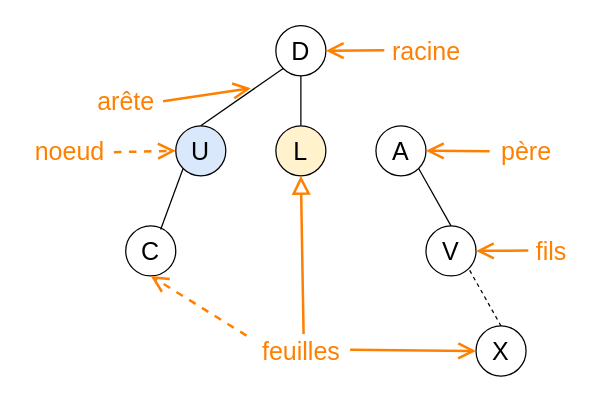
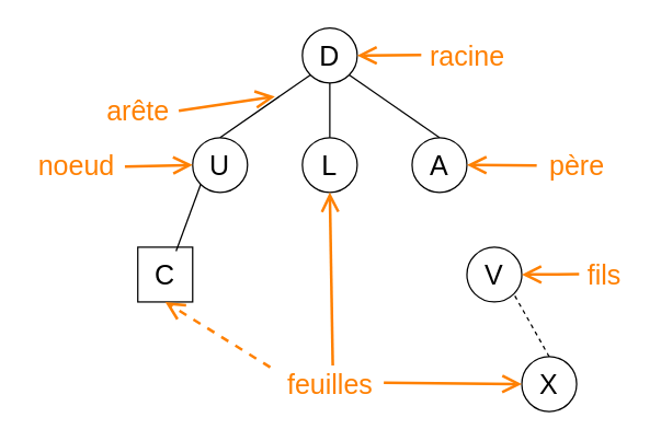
  <mxCell id="0" />
  <mxCell id="1" parent="0" />
  <mxCell id="2" value="&lt;font style=&quot;font-size: 20px;&quot;&gt;D&lt;/font&gt;" style="ellipse;whiteSpace=wrap;html=1;" vertex="1" parent="1"><mxGeometry x="220" y="20" width="40" height="40" as="geometry" /></mxCell>
- <mxCell id="3" value="&lt;font style=&quot;font-size: 20px;&quot;&gt;U&lt;/font&gt;" style="ellipse;whiteSpace=wrap;html=1;fillColor=#dae8fc;" vertex="1" parent="1"><mxGeometry x="140" y="100" width="40" height="40" as="geometry" /></mxCell>
- <mxCell id="4" value="&lt;font style=&quot;font-size: 20px;&quot;&gt;C&lt;/font&gt;" style="ellipse;whiteSpace=wrap;html=1;" vertex="1" parent="1"><mxGeometry x="100" y="180" width="40" height="40" as="geometry" /></mxCell>
- <mxCell id="5" value="&lt;font style=&quot;font-size: 20px;&quot;&gt;L&lt;/font&gt;" style="ellipse;whiteSpace=wrap;html=1;fillColor=#fff2cc;" vertex="1" parent="1"><mxGeometry x="220" y="100" width="40" height="40" as="geometry" /></mxCell>
+ <mxCell id="3" value="&lt;font style=&quot;font-size: 20px;&quot;&gt;U&lt;/font&gt;" style="ellipse;whiteSpace=wrap;html=1;" vertex="1" parent="1"><mxGeometry x="140" y="100" width="40" height="40" as="geometry" /></mxCell>
+ <mxCell id="4" value="&lt;font style=&quot;font-size: 20px;&quot;&gt;C&lt;/font&gt;" style="whiteSpace=wrap;html=1;rounded=0;" vertex="1" parent="1"><mxGeometry x="100" y="180" width="40" height="40" as="geometry" /></mxCell>
+ <mxCell id="5" value="&lt;font style=&quot;font-size: 20px;&quot;&gt;L&lt;/font&gt;" style="ellipse;whiteSpace=wrap;html=1;" vertex="1" parent="1"><mxGeometry x="220" y="100" width="40" height="40" as="geometry" /></mxCell>
  <mxCell id="6" value="&lt;font style=&quot;font-size: 20px;&quot;&gt;A&lt;/font&gt;" style="ellipse;whiteSpace=wrap;html=1;" vertex="1" parent="1"><mxGeometry x="300" y="100" width="40" height="40" as="geometry" /></mxCell>
  <mxCell id="7" value="&lt;font style=&quot;font-size: 20px;&quot;&gt;V&lt;br&gt;&lt;/font&gt;" style="ellipse;whiteSpace=wrap;html=1;" vertex="1" parent="1"><mxGeometry x="340" y="180" width="40" height="40" as="geometry" /></mxCell>
  <mxCell id="8" value="&lt;font style=&quot;font-size: 20px;&quot;&gt;X&lt;/font&gt;" style="ellipse;whiteSpace=wrap;html=1;" vertex="1" parent="1"><mxGeometry x="380" y="260" width="40" height="40" as="geometry" /></mxCell>
  <mxCell id="9" value="" style="endArrow=none;html=1;rounded=0;fontSize=20;entryX=0;entryY=1;entryDx=0;entryDy=0;exitX=0.5;exitY=0;exitDx=0;exitDy=0;" edge="1" parent="1" source="3" target="2"><mxGeometry width="50" height="50" relative="1" as="geometry"><mxPoint x="230" y="300" as="sourcePoint" /><mxPoint x="280" y="250" as="targetPoint" /></mxGeometry></mxCell>
  <mxCell id="10" value="" style="endArrow=none;html=1;rounded=0;fontSize=20;entryX=0.5;entryY=1;entryDx=0;entryDy=0;exitX=0.5;exitY=0;exitDx=0;exitDy=0;" edge="1" parent="1" source="5" target="2"><mxGeometry width="50" height="50" relative="1" as="geometry"><mxPoint x="230" y="300" as="sourcePoint" /><mxPoint x="280" y="250" as="targetPoint" /></mxGeometry></mxCell>
+ <mxCell id="11" value="" style="endArrow=none;html=1;rounded=0;fontSize=20;entryX=1;entryY=1;entryDx=0;entryDy=0;exitX=0.5;exitY=0;exitDx=0;exitDy=0;" edge="1" parent="1" source="6" target="2"><mxGeometry width="50" height="50" relative="1" as="geometry"><mxPoint x="230" y="300" as="sourcePoint" /><mxPoint x="280" y="250" as="targetPoint" /></mxGeometry></mxCell>
  <mxCell id="12" value="" style="endArrow=none;html=1;rounded=0;fontSize=20;entryX=0;entryY=1;entryDx=0;entryDy=0;exitX=0.698;exitY=0.071;exitDx=0;exitDy=0;exitPerimeter=0;" edge="1" parent="1" source="4" target="3"><mxGeometry width="50" height="50" relative="1" as="geometry"><mxPoint x="230" y="300" as="sourcePoint" /><mxPoint x="280" y="250" as="targetPoint" /></mxGeometry></mxCell>
- <mxCell id="13" value="" style="endArrow=none;html=1;rounded=0;fontSize=20;entryX=1;entryY=1;entryDx=0;entryDy=0;exitX=0.5;exitY=0;exitDx=0;exitDy=0;" edge="1" parent="1" source="7" target="6"><mxGeometry width="50" height="50" relative="1" as="geometry"><mxPoint x="230" y="300" as="sourcePoint" /><mxPoint x="280" y="250" as="targetPoint" /></mxGeometry></mxCell>
  <mxCell id="14" value="" style="endArrow=none;html=1;rounded=0;fontSize=20;entryX=1;entryY=1;entryDx=0;entryDy=0;exitX=0.5;exitY=0;exitDx=0;exitDy=0;dashed=1;" edge="1" parent="1" source="8" target="7"><mxGeometry width="50" height="50" relative="1" as="geometry"><mxPoint x="230" y="300" as="sourcePoint" /><mxPoint x="280" y="250" as="targetPoint" /></mxGeometry></mxCell>
  <mxCell id="15" value="&lt;font color=&quot;#ff8000&quot;&gt;racine&lt;/font&gt;" style="text;html=1;align=center;verticalAlign=middle;resizable=0;points=[];autosize=1;strokeColor=none;fillColor=none;fontSize=20;" vertex="1" parent="1"><mxGeometry x="305" y="25" width="70" height="30" as="geometry" /></mxCell>
  <mxCell id="16" value="&lt;font color=&quot;#ff8000&quot;&gt;arête&lt;/font&gt;" style="text;html=1;align=center;verticalAlign=middle;resizable=0;points=[];autosize=1;strokeColor=none;fillColor=none;fontSize=20;" vertex="1" parent="1"><mxGeometry x="70" y="65" width="60" height="30" as="geometry" /></mxCell>
  <mxCell id="17" value="&lt;font color=&quot;#ff8000&quot;&gt;noeud&lt;/font&gt;" style="text;html=1;align=center;verticalAlign=middle;resizable=0;points=[];autosize=1;strokeColor=none;fillColor=none;fontSize=20;" vertex="1" parent="1"><mxGeometry x="20" y="105" width="70" height="30" as="geometry" /></mxCell>
  <mxCell id="18" value="&lt;font color=&quot;#ff8000&quot;&gt;père&lt;/font&gt;" style="text;html=1;align=center;verticalAlign=middle;resizable=0;points=[];autosize=1;strokeColor=none;fillColor=none;fontSize=20;" vertex="1" parent="1"><mxGeometry x="390" y="105" width="60" height="30" as="geometry" /></mxCell>
  <mxCell id="19" value="&lt;font color=&quot;#ff8000&quot;&gt;fils&lt;/font&gt;" style="text;html=1;align=center;verticalAlign=middle;resizable=0;points=[];autosize=1;strokeColor=none;fillColor=none;fontSize=20;" vertex="1" parent="1"><mxGeometry x="420" y="185" width="40" height="30" as="geometry" /></mxCell>
  <mxCell id="20" value="&lt;font color=&quot;#ff8000&quot;&gt;feuilles&lt;/font&gt;" style="text;html=1;align=center;verticalAlign=middle;resizable=0;points=[];autosize=1;strokeColor=none;fillColor=none;fontSize=20;" vertex="1" parent="1"><mxGeometry x="200" y="265" width="80" height="30" as="geometry" /></mxCell>
  <mxCell id="21" value="" style="endArrow=open;html=1;rounded=0;fontSize=20;fontColor=#FF8000;exitX=-0.043;exitY=0.091;exitDx=0;exitDy=0;exitPerimeter=0;entryX=0.5;entryY=1;entryDx=0;entryDy=0;endFill=0;strokeColor=#FF8000;strokeWidth=2;targetPerimeterSpacing=6;sourcePerimeterSpacing=6;endSize=10;startSize=7;dashed=1;" edge="1" parent="1" source="20" target="4"><mxGeometry width="50" height="50" relative="1" as="geometry"><mxPoint x="230" y="300" as="sourcePoint" /><mxPoint x="280" y="250" as="targetPoint" /></mxGeometry></mxCell>
- <mxCell id="22" value="" style="endArrow=block;html=1;rounded=0;fontSize=20;fontColor=#FF8000;exitX=0.527;exitY=0.045;exitDx=0;exitDy=0;exitPerimeter=0;entryX=0.5;entryY=1;entryDx=0;entryDy=0;endFill=0;strokeColor=#FF8000;strokeWidth=2;targetPerimeterSpacing=6;sourcePerimeterSpacing=6;endSize=10;startSize=7;" edge="1" parent="1" source="20" target="5"><mxGeometry width="50" height="50" relative="1" as="geometry"><mxPoint x="233.92" y="272.84" as="sourcePoint" /><mxPoint x="130" y="230" as="targetPoint" /></mxGeometry></mxCell>
+ <mxCell id="22" value="" style="endArrow=open;html=1;rounded=0;fontSize=20;fontColor=#FF8000;exitX=0.527;exitY=0.045;exitDx=0;exitDy=0;exitPerimeter=0;entryX=0.5;entryY=1;entryDx=0;entryDy=0;endFill=0;strokeColor=#FF8000;strokeWidth=2;targetPerimeterSpacing=6;sourcePerimeterSpacing=6;endSize=10;startSize=7;" edge="1" parent="1" source="20" target="5"><mxGeometry width="50" height="50" relative="1" as="geometry"><mxPoint x="233.92" y="272.84" as="sourcePoint" /><mxPoint x="130" y="230" as="targetPoint" /></mxGeometry></mxCell>
  <mxCell id="23" value="" style="endArrow=open;html=1;rounded=0;fontSize=20;fontColor=#FF8000;exitX=0.992;exitY=0.466;exitDx=0;exitDy=0;exitPerimeter=0;entryX=0;entryY=0.5;entryDx=0;entryDy=0;endFill=0;strokeColor=#FF8000;strokeWidth=2;targetPerimeterSpacing=6;sourcePerimeterSpacing=6;endSize=10;startSize=7;" edge="1" parent="1" source="20" target="8"><mxGeometry width="50" height="50" relative="1" as="geometry"><mxPoint x="243.92" y="282.84" as="sourcePoint" /><mxPoint x="140" y="240" as="targetPoint" /></mxGeometry></mxCell>
  <mxCell id="24" value="" style="endArrow=open;html=1;rounded=0;fontSize=20;fontColor=#FF8000;exitX=0.045;exitY=0.489;exitDx=0;exitDy=0;exitPerimeter=0;entryX=1;entryY=0.5;entryDx=0;entryDy=0;endFill=0;strokeColor=#FF8000;strokeWidth=2;targetPerimeterSpacing=6;sourcePerimeterSpacing=6;endSize=10;startSize=7;" edge="1" parent="1" source="19" target="7"><mxGeometry width="50" height="50" relative="1" as="geometry"><mxPoint x="253.92" y="292.84" as="sourcePoint" /><mxPoint x="150" y="250" as="targetPoint" /></mxGeometry></mxCell>
  <mxCell id="25" value="" style="endArrow=open;html=1;rounded=0;fontSize=20;fontColor=#FF8000;entryX=1;entryY=0.5;entryDx=0;entryDy=0;endFill=0;strokeColor=#FF8000;strokeWidth=2;targetPerimeterSpacing=6;sourcePerimeterSpacing=6;endSize=10;startSize=7;exitX=0.015;exitY=0.513;exitDx=0;exitDy=0;exitPerimeter=0;" edge="1" parent="1" source="18" target="6"><mxGeometry width="50" height="50" relative="1" as="geometry"><mxPoint x="380" y="140" as="sourcePoint" /><mxPoint x="390" y="210" as="targetPoint" /></mxGeometry></mxCell>
  <mxCell id="26" value="" style="endArrow=open;html=1;rounded=0;fontSize=20;fontColor=#FF8000;exitX=0.024;exitY=0.489;exitDx=0;exitDy=0;exitPerimeter=0;entryX=1;entryY=0.5;entryDx=0;entryDy=0;endFill=0;strokeColor=#FF8000;strokeWidth=2;targetPerimeterSpacing=6;sourcePerimeterSpacing=6;endSize=10;startSize=7;" edge="1" parent="1" source="15" target="2"><mxGeometry width="50" height="50" relative="1" as="geometry"><mxPoint x="441.8" y="219.67" as="sourcePoint" /><mxPoint x="400" y="220" as="targetPoint" /></mxGeometry></mxCell>
  <mxCell id="27" value="" style="endArrow=open;html=1;rounded=0;fontSize=20;fontColor=#FF8000;exitX=0.998;exitY=0.513;exitDx=0;exitDy=0;exitPerimeter=0;endFill=0;strokeColor=#FF8000;strokeWidth=2;targetPerimeterSpacing=6;sourcePerimeterSpacing=6;endSize=10;startSize=7;" edge="1" parent="1" source="16"><mxGeometry width="50" height="50" relative="1" as="geometry"><mxPoint x="451.8" y="229.67" as="sourcePoint" /><mxPoint x="200" y="70" as="targetPoint" /></mxGeometry></mxCell>
- <mxCell id="28" value="" style="endArrow=open;html=1;rounded=0;fontSize=20;fontColor=#FF8000;exitX=1.008;exitY=0.536;exitDx=0;exitDy=0;exitPerimeter=0;entryX=0;entryY=0.5;entryDx=0;entryDy=0;endFill=0;strokeColor=#FF8000;strokeWidth=2;targetPerimeterSpacing=6;sourcePerimeterSpacing=6;endSize=10;startSize=7;dashed=1;" edge="1" parent="1" source="17" target="3"><mxGeometry width="50" height="50" relative="1" as="geometry"><mxPoint x="461.8" y="239.67" as="sourcePoint" /><mxPoint x="420" y="240" as="targetPoint" /></mxGeometry></mxCell>
+ <mxCell id="28" value="" style="endArrow=open;html=1;rounded=0;fontSize=20;fontColor=#FF8000;exitX=1.008;exitY=0.536;exitDx=0;exitDy=0;exitPerimeter=0;entryX=0;entryY=0.5;entryDx=0;entryDy=0;endFill=0;strokeColor=#FF8000;strokeWidth=2;targetPerimeterSpacing=6;sourcePerimeterSpacing=6;endSize=10;startSize=7;" edge="1" parent="1" source="17" target="3"><mxGeometry width="50" height="50" relative="1" as="geometry"><mxPoint x="461.8" y="239.67" as="sourcePoint" /><mxPoint x="420" y="240" as="targetPoint" /></mxGeometry></mxCell>
